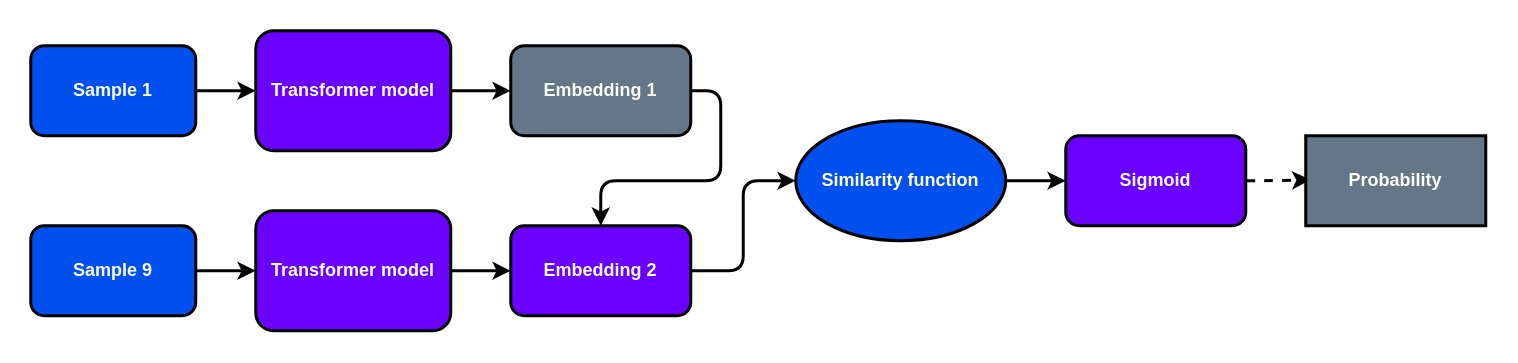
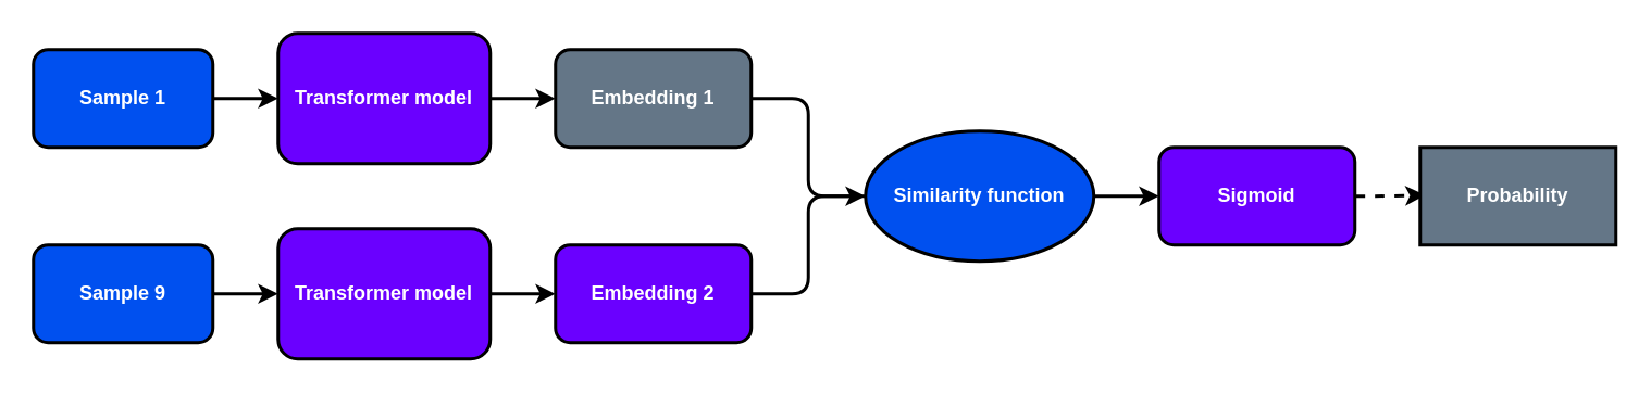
  <mxCell id="0" />
  <mxCell id="1" parent="0" />
  <mxCell id="2" style="edgeStyle=orthogonalEdgeStyle;curved=1;orthogonalLoop=1;jettySize=auto;html=1;exitX=1;exitY=0.5;exitDx=0;exitDy=0;strokeWidth=2;" parent="1" source="3" target="7" edge="1"><mxGeometry relative="1" as="geometry" /></mxCell>
  <mxCell id="3" value="Sample 1" style="rounded=1;whiteSpace=wrap;html=1;fillColor=#0050ef;fontColor=#ffffff;strokeColor=#000000;strokeWidth=2;fontStyle=1" parent="1" vertex="1"><mxGeometry x="20" y="30" width="110" height="60" as="geometry" /></mxCell>
  <mxCell id="4" style="edgeStyle=orthogonalEdgeStyle;rounded=0;orthogonalLoop=1;jettySize=auto;html=1;exitX=1;exitY=0.5;exitDx=0;exitDy=0;entryX=0;entryY=0.5;entryDx=0;entryDy=0;strokeWidth=2;fontFamily=Roboto;fontSource=https%3A%2F%2Ffonts.googleapis.com%2Fcss2%3Ffamily%3DRoboto%26display%3Dswap;" parent="1" source="5" target="9" edge="1"><mxGeometry relative="1" as="geometry" /></mxCell>
  <mxCell id="5" value="Sample 9" style="rounded=1;whiteSpace=wrap;html=1;fillColor=#0050ef;fontColor=#ffffff;strokeColor=#000000;strokeWidth=2;fontStyle=1" parent="1" vertex="1"><mxGeometry x="20" y="150" width="110" height="60" as="geometry" /></mxCell>
  <mxCell id="6" style="edgeStyle=orthogonalEdgeStyle;rounded=0;orthogonalLoop=1;jettySize=auto;html=1;exitX=1;exitY=0.5;exitDx=0;exitDy=0;entryX=0;entryY=0.5;entryDx=0;entryDy=0;strokeWidth=2;fontFamily=Roboto;fontSource=https%3A%2F%2Ffonts.googleapis.com%2Fcss2%3Ffamily%3DRoboto%26display%3Dswap;" parent="1" source="7" target="11" edge="1"><mxGeometry relative="1" as="geometry" /></mxCell>
  <mxCell id="7" value="Transformer model" style="rounded=1;whiteSpace=wrap;html=1;fillColor=#6a00ff;fontColor=#ffffff;strokeColor=#000000;strokeWidth=2;fontStyle=1" parent="1" vertex="1"><mxGeometry x="170" y="20" width="130" height="80" as="geometry" /></mxCell>
  <mxCell id="8" style="edgeStyle=orthogonalEdgeStyle;rounded=0;orthogonalLoop=1;jettySize=auto;html=1;exitX=1;exitY=0.5;exitDx=0;exitDy=0;entryX=0;entryY=0.5;entryDx=0;entryDy=0;strokeWidth=2;fontFamily=Roboto;fontSource=https%3A%2F%2Ffonts.googleapis.com%2Fcss2%3Ffamily%3DRoboto%26display%3Dswap;" parent="1" source="9" target="13" edge="1"><mxGeometry relative="1" as="geometry" /></mxCell>
  <mxCell id="9" value="Transformer model" style="rounded=1;whiteSpace=wrap;html=1;fillColor=#6a00ff;fontColor=#ffffff;strokeColor=#000000;strokeWidth=2;fontStyle=1" parent="1" vertex="1"><mxGeometry x="170" y="140" width="130" height="80" as="geometry" /></mxCell>
- <mxCell id="10" style="edgeStyle=orthogonalEdgeStyle;rounded=1;orthogonalLoop=1;jettySize=auto;html=1;exitX=1;exitY=0.5;exitDx=0;exitDy=0;strokeWidth=2;fontFamily=Helvetica;" parent="1" source="11" target="13" edge="1"><mxGeometry relative="1" as="geometry" /></mxCell>
+ <mxCell id="10" style="edgeStyle=orthogonalEdgeStyle;rounded=1;orthogonalLoop=1;jettySize=auto;html=1;exitX=1;exitY=0.5;exitDx=0;exitDy=0;entryX=0;entryY=0.5;entryDx=0;entryDy=0;strokeWidth=2;fontFamily=Helvetica;" parent="1" source="11" target="15" edge="1"><mxGeometry relative="1" as="geometry" /></mxCell>
  <mxCell id="11" value="Embedding 1" style="rounded=1;whiteSpace=wrap;html=1;fillColor=#647687;fontColor=#ffffff;strokeColor=#000000;strokeWidth=2;fontStyle=1" parent="1" vertex="1"><mxGeometry x="340" y="30" width="120" height="60" as="geometry" /></mxCell>
- <mxCell id="12" style="edgeStyle=orthogonalEdgeStyle;rounded=1;orthogonalLoop=1;jettySize=auto;html=1;exitX=1;exitY=0.5;exitDx=0;exitDy=0;entryX=0;entryY=0.5;entryDx=0;entryDy=0;strokeWidth=2;fontFamily=Helvetica;" parent="1" source="13" target="15" edge="1"><mxGeometry relative="1" as="geometry" /></mxCell>
+ <mxCell id="12" style="edgeStyle=orthogonalEdgeStyle;rounded=1;orthogonalLoop=1;jettySize=auto;html=1;exitX=1;exitY=0.5;exitDx=0;exitDy=0;entryX=0;entryY=0.5;entryDx=0;entryDy=0;strokeWidth=2;fontFamily=Helvetica;endArrow=none;" parent="1" source="13" target="15" edge="1"><mxGeometry relative="1" as="geometry" /></mxCell>
  <mxCell id="13" value="Embedding 2" style="rounded=1;whiteSpace=wrap;html=1;fillColor=#6a00ff;fontColor=#ffffff;strokeColor=#000000;strokeWidth=2;fontStyle=1;" parent="1" vertex="1"><mxGeometry x="340" y="150" width="120" height="60" as="geometry" /></mxCell>
  <mxCell id="14" style="edgeStyle=orthogonalEdgeStyle;curved=1;orthogonalLoop=1;jettySize=auto;html=1;exitX=1;exitY=0.5;exitDx=0;exitDy=0;entryX=0;entryY=0.5;entryDx=0;entryDy=0;strokeWidth=2;" parent="1" source="15" target="17" edge="1"><mxGeometry relative="1" as="geometry" /></mxCell>
  <mxCell id="15" value="&lt;font face=&quot;Helvetica&quot;&gt;Similarity function&lt;/font&gt;" style="ellipse;whiteSpace=wrap;html=1;strokeColor=#000000;strokeWidth=2;fontFamily=Roboto;fontSource=https%3A%2F%2Ffonts.googleapis.com%2Fcss2%3Ffamily%3DRoboto%26display%3Dswap;fillColor=#0050ef;fontColor=#ffffff;fontStyle=1" parent="1" vertex="1"><mxGeometry x="530" y="80" width="140" height="80" as="geometry" /></mxCell>
  <mxCell id="16" style="edgeStyle=orthogonalEdgeStyle;curved=1;orthogonalLoop=1;jettySize=auto;html=1;exitX=1;exitY=0.5;exitDx=0;exitDy=0;entryX=0.026;entryY=0.49;entryDx=0;entryDy=0;entryPerimeter=0;strokeWidth=2;dashed=1;" parent="1" source="17" target="18" edge="1"><mxGeometry relative="1" as="geometry" /></mxCell>
  <mxCell id="17" value="Sigmoid" style="rounded=1;whiteSpace=wrap;html=1;fillColor=#6a00ff;fontColor=#ffffff;strokeColor=#000000;strokeWidth=2;fontStyle=1" parent="1" vertex="1"><mxGeometry x="710" y="90" width="120" height="60" as="geometry" /></mxCell>
  <mxCell id="18" value="Probability" style="whiteSpace=wrap;html=1;fillColor=#647687;fontColor=#ffffff;strokeColor=#000000;strokeWidth=2;fontStyle=1;rounded=0;" parent="1" vertex="1"><mxGeometry x="870" y="90" width="120" height="60" as="geometry" /></mxCell>
